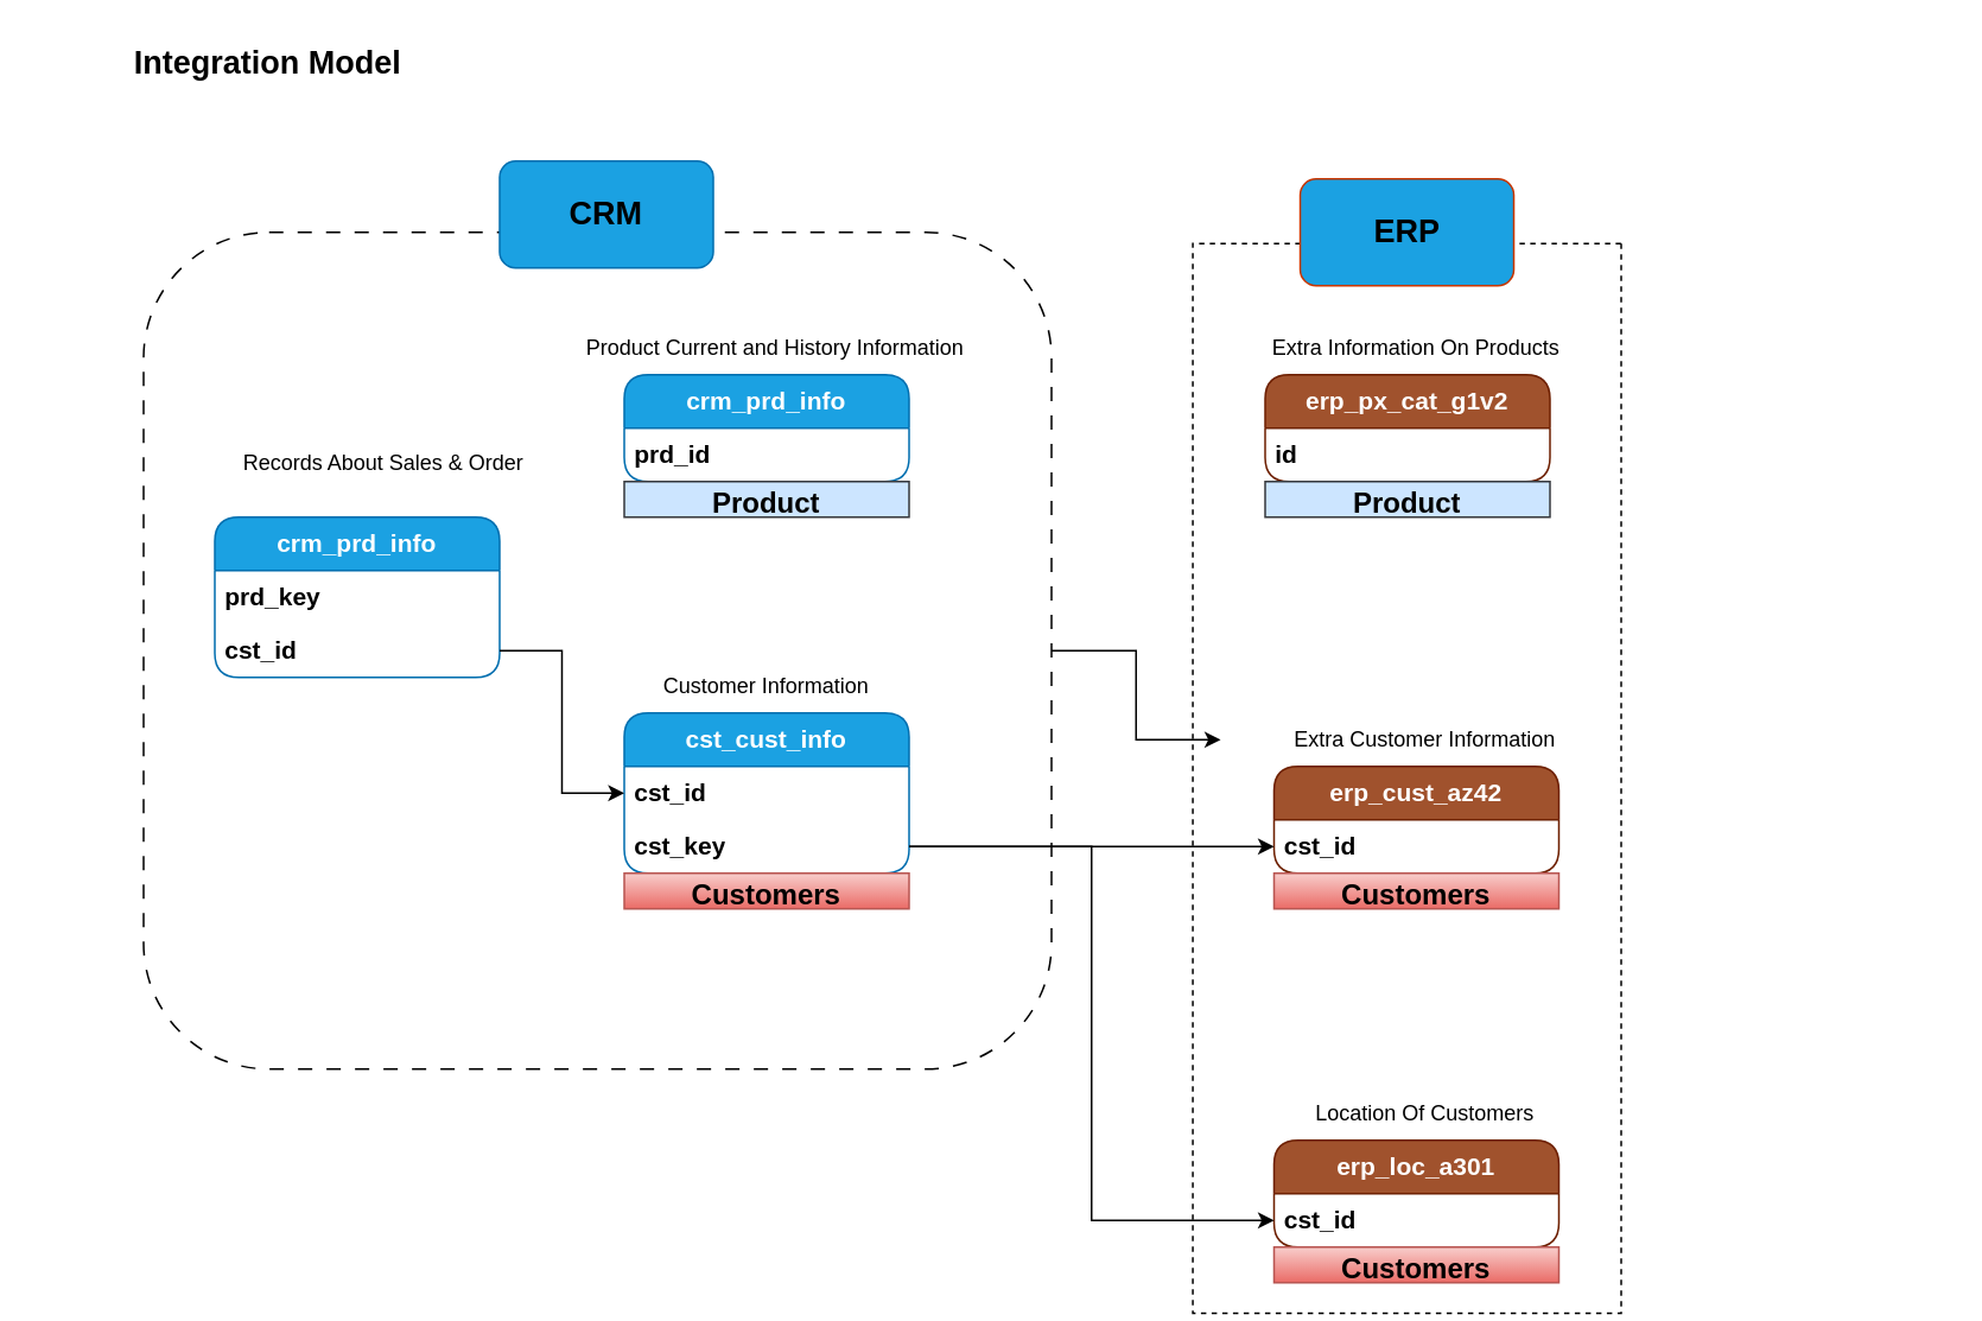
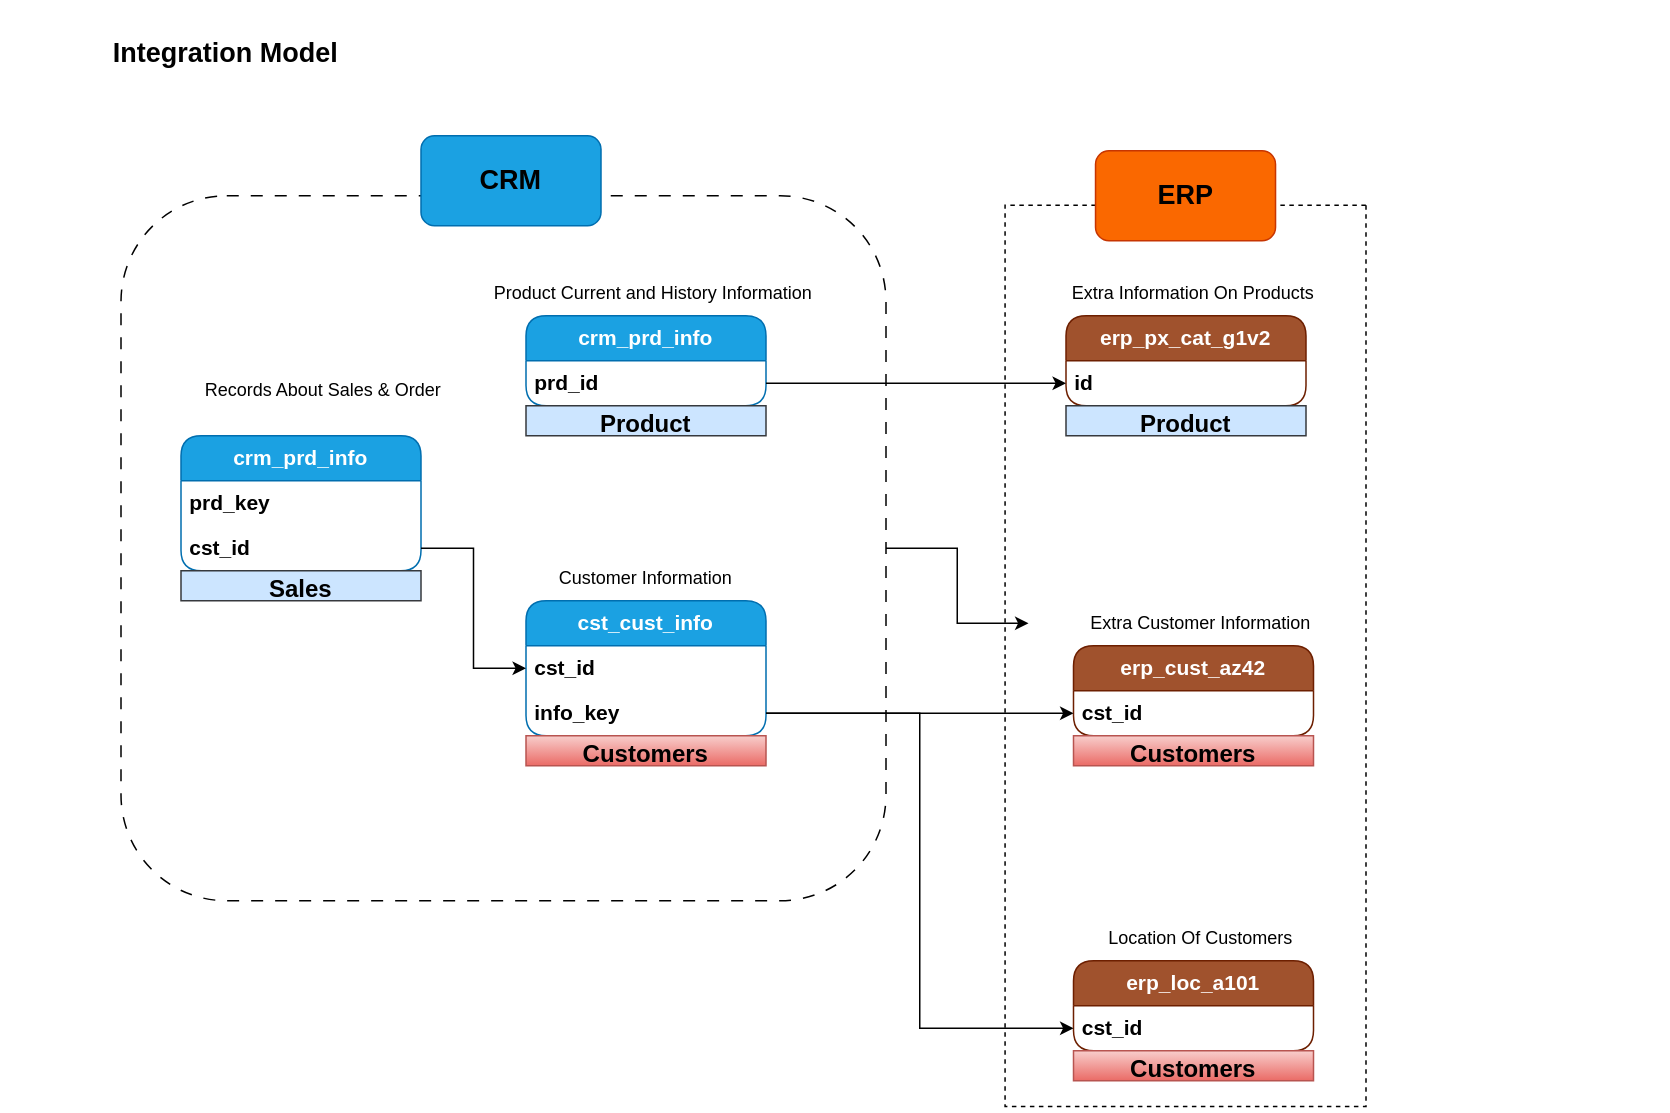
  <mxCell id="0" />
  <mxCell id="1" parent="0" />
  <mxCell id="2" value="&lt;b&gt;&lt;font style=&quot;font-size: 18px;&quot;&gt;Integration Model&lt;/font&gt;&lt;/b&gt;" style="text;html=1;align=center;verticalAlign=middle;whiteSpace=wrap;rounded=0;" parent="1" vertex="1"><mxGeometry x="20" y="20" width="260" height="30" as="geometry" /></mxCell>
  <mxCell id="3" value="cst_cust_info" style="swimlane;fontStyle=1;childLayout=stackLayout;horizontal=1;startSize=30;horizontalStack=0;resizeParent=1;resizeParentMax=0;resizeLast=0;collapsible=1;marginBottom=0;whiteSpace=wrap;html=1;rounded=1;fillColor=#1ba1e2;fontColor=#ffffff;strokeColor=#006EAF;fontSize=14;" parent="1" vertex="1"><mxGeometry x="350" y="400" width="160" height="90" as="geometry" /></mxCell>
  <mxCell id="4" value="cst_id" style="text;strokeColor=none;fillColor=none;align=left;verticalAlign=middle;spacingLeft=4;spacingRight=4;overflow=hidden;points=[[0,0.5],[1,0.5]];portConstraint=eastwest;rotatable=0;whiteSpace=wrap;html=1;fontStyle=1;fontSize=14;" parent="3" vertex="1"><mxGeometry y="30" width="160" height="30" as="geometry" /></mxCell>
- <mxCell id="5" value="cst_key" style="text;strokeColor=none;fillColor=none;align=left;verticalAlign=middle;spacingLeft=4;spacingRight=4;overflow=hidden;points=[[0,0.5],[1,0.5]];portConstraint=eastwest;rotatable=0;whiteSpace=wrap;html=1;fontStyle=1;fontSize=14;" parent="3" vertex="1"><mxGeometry y="60" width="160" height="30" as="geometry" /></mxCell>
+ <mxCell id="5" value="info_key" style="text;strokeColor=none;fillColor=none;align=left;verticalAlign=middle;spacingLeft=4;spacingRight=4;overflow=hidden;points=[[0,0.5],[1,0.5]];portConstraint=eastwest;rotatable=0;whiteSpace=wrap;html=1;fontStyle=1;fontSize=14;" parent="3" vertex="1"><mxGeometry y="60" width="160" height="30" as="geometry" /></mxCell>
  <mxCell id="6" value="Customer Information" style="text;html=1;align=center;verticalAlign=middle;whiteSpace=wrap;rounded=0;" parent="1" vertex="1"><mxGeometry x="360" y="370" width="140" height="30" as="geometry" /></mxCell>
  <mxCell id="7" value="crm_prd_info" style="swimlane;fontStyle=1;childLayout=stackLayout;horizontal=1;startSize=30;horizontalStack=0;resizeParent=1;resizeParentMax=0;resizeLast=0;collapsible=1;marginBottom=0;whiteSpace=wrap;html=1;rounded=1;fillColor=#1ba1e2;fontColor=#ffffff;strokeColor=#006EAF;fontSize=14;" parent="1" vertex="1"><mxGeometry x="120" y="290" width="160" height="90" as="geometry" /></mxCell>
  <mxCell id="8" value="prd_key" style="text;strokeColor=none;fillColor=none;align=left;verticalAlign=middle;spacingLeft=4;spacingRight=4;overflow=hidden;points=[[0,0.5],[1,0.5]];portConstraint=eastwest;rotatable=0;whiteSpace=wrap;html=1;fontStyle=1;fontSize=14;" parent="7" vertex="1"><mxGeometry y="30" width="160" height="30" as="geometry" /></mxCell>
  <mxCell id="9" value="cst_id" style="text;strokeColor=none;fillColor=none;align=left;verticalAlign=middle;spacingLeft=4;spacingRight=4;overflow=hidden;points=[[0,0.5],[1,0.5]];portConstraint=eastwest;rotatable=0;whiteSpace=wrap;html=1;fontStyle=1;fontSize=14;" parent="7" vertex="1"><mxGeometry y="60" width="160" height="30" as="geometry" /></mxCell>
  <mxCell id="10" value="Records About Sales &amp;amp; Order" style="text;html=1;align=center;verticalAlign=middle;whiteSpace=wrap;rounded=0;" parent="1" vertex="1"><mxGeometry x="100" y="245" width="230" height="30" as="geometry" /></mxCell>
  <mxCell id="11" value="crm_prd_info" style="swimlane;fontStyle=1;childLayout=stackLayout;horizontal=1;startSize=30;horizontalStack=0;resizeParent=1;resizeParentMax=0;resizeLast=0;collapsible=1;marginBottom=0;whiteSpace=wrap;html=1;rounded=1;fillColor=#1ba1e2;fontColor=#ffffff;strokeColor=#006EAF;fontSize=14;" parent="1" vertex="1"><mxGeometry x="350" y="210" width="160" height="60" as="geometry" /></mxCell>
  <mxCell id="12" value="prd_id" style="text;strokeColor=none;fillColor=none;align=left;verticalAlign=middle;spacingLeft=4;spacingRight=4;overflow=hidden;points=[[0,0.5],[1,0.5]];portConstraint=eastwest;rotatable=0;whiteSpace=wrap;html=1;fontStyle=1;fontSize=14;" parent="11" vertex="1"><mxGeometry y="30" width="160" height="30" as="geometry" /></mxCell>
  <mxCell id="13" value="Product Current and History Information" style="text;html=1;align=center;verticalAlign=middle;whiteSpace=wrap;rounded=0;" parent="1" vertex="1"><mxGeometry x="320" y="180" width="230" height="30" as="geometry" /></mxCell>
  <mxCell id="14" style="edgeStyle=orthogonalEdgeStyle;rounded=0;orthogonalLoop=1;jettySize=auto;html=1;" parent="1" source="9" target="4" edge="1"><mxGeometry relative="1" as="geometry" /></mxCell>
  <mxCell id="15" value="erp_cust_az42" style="swimlane;fontStyle=1;childLayout=stackLayout;horizontal=1;startSize=30;horizontalStack=0;resizeParent=1;resizeParentMax=0;resizeLast=0;collapsible=1;marginBottom=0;whiteSpace=wrap;html=1;rounded=1;fillColor=#a0522d;fontColor=#ffffff;strokeColor=#6D1F00;fontSize=14;" parent="1" vertex="1"><mxGeometry x="715" y="430" width="160" height="60" as="geometry" /></mxCell>
  <mxCell id="16" value="cst_id" style="text;strokeColor=none;fillColor=none;align=left;verticalAlign=middle;spacingLeft=4;spacingRight=4;overflow=hidden;points=[[0,0.5],[1,0.5]];portConstraint=eastwest;rotatable=0;whiteSpace=wrap;html=1;fontStyle=1;fontSize=14;" parent="15" vertex="1"><mxGeometry y="30" width="160" height="30" as="geometry" /></mxCell>
  <mxCell id="17" value="Extra Customer Information" style="text;html=1;align=center;verticalAlign=middle;whiteSpace=wrap;rounded=0;" parent="1" vertex="1"><mxGeometry x="685" y="400" width="230" height="30" as="geometry" /></mxCell>
  <mxCell id="18" style="edgeStyle=orthogonalEdgeStyle;rounded=0;orthogonalLoop=1;jettySize=auto;html=1;entryX=0;entryY=0.5;entryDx=0;entryDy=0;" parent="1" source="5" target="16" edge="1"><mxGeometry relative="1" as="geometry" /></mxCell>
- <mxCell id="19" value="erp_loc_a301" style="swimlane;fontStyle=1;childLayout=stackLayout;horizontal=1;startSize=30;horizontalStack=0;resizeParent=1;resizeParentMax=0;resizeLast=0;collapsible=1;marginBottom=0;whiteSpace=wrap;html=1;rounded=1;fillColor=#a0522d;fontColor=#ffffff;strokeColor=#6D1F00;fontSize=14;" parent="1" vertex="1"><mxGeometry x="715" y="640" width="160" height="60" as="geometry" /></mxCell>
+ <mxCell id="19" value="erp_loc_a101" style="swimlane;fontStyle=1;childLayout=stackLayout;horizontal=1;startSize=30;horizontalStack=0;resizeParent=1;resizeParentMax=0;resizeLast=0;collapsible=1;marginBottom=0;whiteSpace=wrap;html=1;rounded=1;fillColor=#a0522d;fontColor=#ffffff;strokeColor=#6D1F00;fontSize=14;" parent="1" vertex="1"><mxGeometry x="715" y="640" width="160" height="60" as="geometry" /></mxCell>
  <mxCell id="20" value="cst_id" style="text;strokeColor=none;fillColor=none;align=left;verticalAlign=middle;spacingLeft=4;spacingRight=4;overflow=hidden;points=[[0,0.5],[1,0.5]];portConstraint=eastwest;rotatable=0;whiteSpace=wrap;html=1;fontStyle=1;fontSize=14;" parent="19" vertex="1"><mxGeometry y="30" width="160" height="30" as="geometry" /></mxCell>
  <mxCell id="21" value="Location Of Customers" style="text;html=1;align=center;verticalAlign=middle;whiteSpace=wrap;rounded=0;" parent="1" vertex="1"><mxGeometry x="685" y="610" width="230" height="30" as="geometry" /></mxCell>
  <mxCell id="22" style="edgeStyle=orthogonalEdgeStyle;rounded=0;orthogonalLoop=1;jettySize=auto;html=1;entryX=0;entryY=0.5;entryDx=0;entryDy=0;" parent="1" source="5" target="20" edge="1"><mxGeometry relative="1" as="geometry"><mxPoint x="710" y="690" as="targetPoint" /></mxGeometry></mxCell>
  <mxCell id="23" value="erp_px_cat_g1v2" style="swimlane;fontStyle=1;childLayout=stackLayout;horizontal=1;startSize=30;horizontalStack=0;resizeParent=1;resizeParentMax=0;resizeLast=0;collapsible=1;marginBottom=0;whiteSpace=wrap;html=1;rounded=1;fillColor=#a0522d;fontColor=#ffffff;strokeColor=#6D1F00;fontSize=14;" parent="1" vertex="1"><mxGeometry x="710" y="210" width="160" height="60" as="geometry" /></mxCell>
  <mxCell id="24" value="id" style="text;strokeColor=none;fillColor=none;align=left;verticalAlign=middle;spacingLeft=4;spacingRight=4;overflow=hidden;points=[[0,0.5],[1,0.5]];portConstraint=eastwest;rotatable=0;whiteSpace=wrap;html=1;fontStyle=1;fontSize=14;" parent="23" vertex="1"><mxGeometry y="30" width="160" height="30" as="geometry" /></mxCell>
  <mxCell id="25" value="Extra Information On Products" style="text;html=1;align=center;verticalAlign=middle;whiteSpace=wrap;rounded=0;" parent="1" vertex="1"><mxGeometry x="680" y="180" width="230" height="30" as="geometry" /></mxCell>
+ <mxCell id="26" style="edgeStyle=orthogonalEdgeStyle;rounded=0;orthogonalLoop=1;jettySize=auto;html=1;" parent="1" source="12" target="24" edge="1"><mxGeometry relative="1" as="geometry" /></mxCell>
  <mxCell id="27" value="" style="edgeStyle=orthogonalEdgeStyle;rounded=0;orthogonalLoop=1;jettySize=auto;html=1;" edge="1" parent="1" source="28" target="17"><mxGeometry relative="1" as="geometry" /></mxCell>
  <mxCell id="28" value="" style="rounded=1;whiteSpace=wrap;html=1;fillColor=none;dashed=1;dashPattern=8 8;" parent="1" vertex="1"><mxGeometry x="80" y="130" width="510" height="470" as="geometry" /></mxCell>
  <mxCell id="29" value="&lt;b&gt;&lt;font style=&quot;font-size: 18px; color: rgb(0, 0, 0);&quot;&gt;CRM&lt;/font&gt;&lt;/b&gt;" style="rounded=1;whiteSpace=wrap;html=1;fillColor=#1ba1e2;fontColor=#ffffff;strokeColor=#006EAF;" parent="1" vertex="1"><mxGeometry x="280" y="90" width="120" height="60" as="geometry" /></mxCell>
  <mxCell id="30" value="" style="rounded=0;whiteSpace=wrap;html=1;rotation=90;fillColor=none;dashed=1;" parent="1" vertex="1"><mxGeometry x="489.23" y="316.41" width="600.93" height="240.62" as="geometry" /></mxCell>
- <mxCell id="31" value="&lt;b&gt;&lt;font style=&quot;font-size: 18px;&quot;&gt;ERP&lt;/font&gt;&lt;/b&gt;" style="rounded=1;whiteSpace=wrap;html=1;fillColor=#1ba1e2;fontColor=#000000;strokeColor=#C73500;" parent="1" vertex="1"><mxGeometry x="729.69" y="100" width="120" height="60" as="geometry" /></mxCell>
+ <mxCell id="31" value="&lt;b&gt;&lt;font style=&quot;font-size: 18px;&quot;&gt;ERP&lt;/font&gt;&lt;/b&gt;" style="rounded=1;whiteSpace=wrap;html=1;fillColor=#fa6800;fontColor=#000000;strokeColor=#C73500;" parent="1" vertex="1"><mxGeometry x="729.69" y="100" width="120" height="60" as="geometry" /></mxCell>
  <mxCell id="32" value="&lt;b&gt;&lt;font style=&quot;font-size: 16px;&quot;&gt;Product&lt;/font&gt;&lt;/b&gt;" style="text;html=1;align=center;verticalAlign=middle;whiteSpace=wrap;overflow=hidden;fillColor=light-dark(#cce5ff, #076ad5);strokeColor=#36393d;" vertex="1" parent="1"><mxGeometry x="350" y="270" width="160" height="20" as="geometry" /></mxCell>
  <mxCell id="33" value="&lt;b&gt;&lt;font style=&quot;font-size: 16px;&quot;&gt;Product&lt;/font&gt;&lt;/b&gt;" style="text;html=1;align=center;verticalAlign=middle;whiteSpace=wrap;overflow=hidden;fillColor=light-dark(#cce5ff, #076ad5);strokeColor=#36393d;" vertex="1" parent="1"><mxGeometry x="710" y="270" width="160" height="20" as="geometry" /></mxCell>
  <mxCell id="34" value="&lt;span style=&quot;font-size: 16px;&quot;&gt;&lt;b&gt;Customers&lt;/b&gt;&lt;/span&gt;" style="text;html=1;align=center;verticalAlign=middle;whiteSpace=wrap;overflow=hidden;fillColor=#f8cecc;strokeColor=#b85450;gradientColor=#ea6b66;" vertex="1" parent="1"><mxGeometry x="350" y="490" width="160" height="20" as="geometry" /></mxCell>
  <mxCell id="35" value="&lt;span style=&quot;font-size: 16px;&quot;&gt;&lt;b&gt;Customers&lt;/b&gt;&lt;/span&gt;" style="text;html=1;align=center;verticalAlign=middle;whiteSpace=wrap;overflow=hidden;fillColor=#f8cecc;strokeColor=#b85450;gradientColor=#ea6b66;" vertex="1" parent="1"><mxGeometry x="715" y="490" width="160" height="20" as="geometry" /></mxCell>
  <mxCell id="36" value="&lt;span style=&quot;font-size: 16px;&quot;&gt;&lt;b&gt;Customers&lt;/b&gt;&lt;/span&gt;" style="text;html=1;align=center;verticalAlign=middle;whiteSpace=wrap;overflow=hidden;fillColor=#f8cecc;strokeColor=#b85450;gradientColor=#ea6b66;" vertex="1" parent="1"><mxGeometry x="715" y="700" width="160" height="20" as="geometry" /></mxCell>
+ <mxCell id="37" value="&lt;span style=&quot;font-size: 16px;&quot;&gt;&lt;b&gt;Sales&lt;/b&gt;&lt;/span&gt;" style="text;html=1;align=center;verticalAlign=middle;whiteSpace=wrap;overflow=hidden;fillColor=light-dark(#CCE5FF,#CC0000);strokeColor=#36393d;" vertex="1" parent="1"><mxGeometry x="120" y="380" width="160" height="20" as="geometry" /></mxCell>
